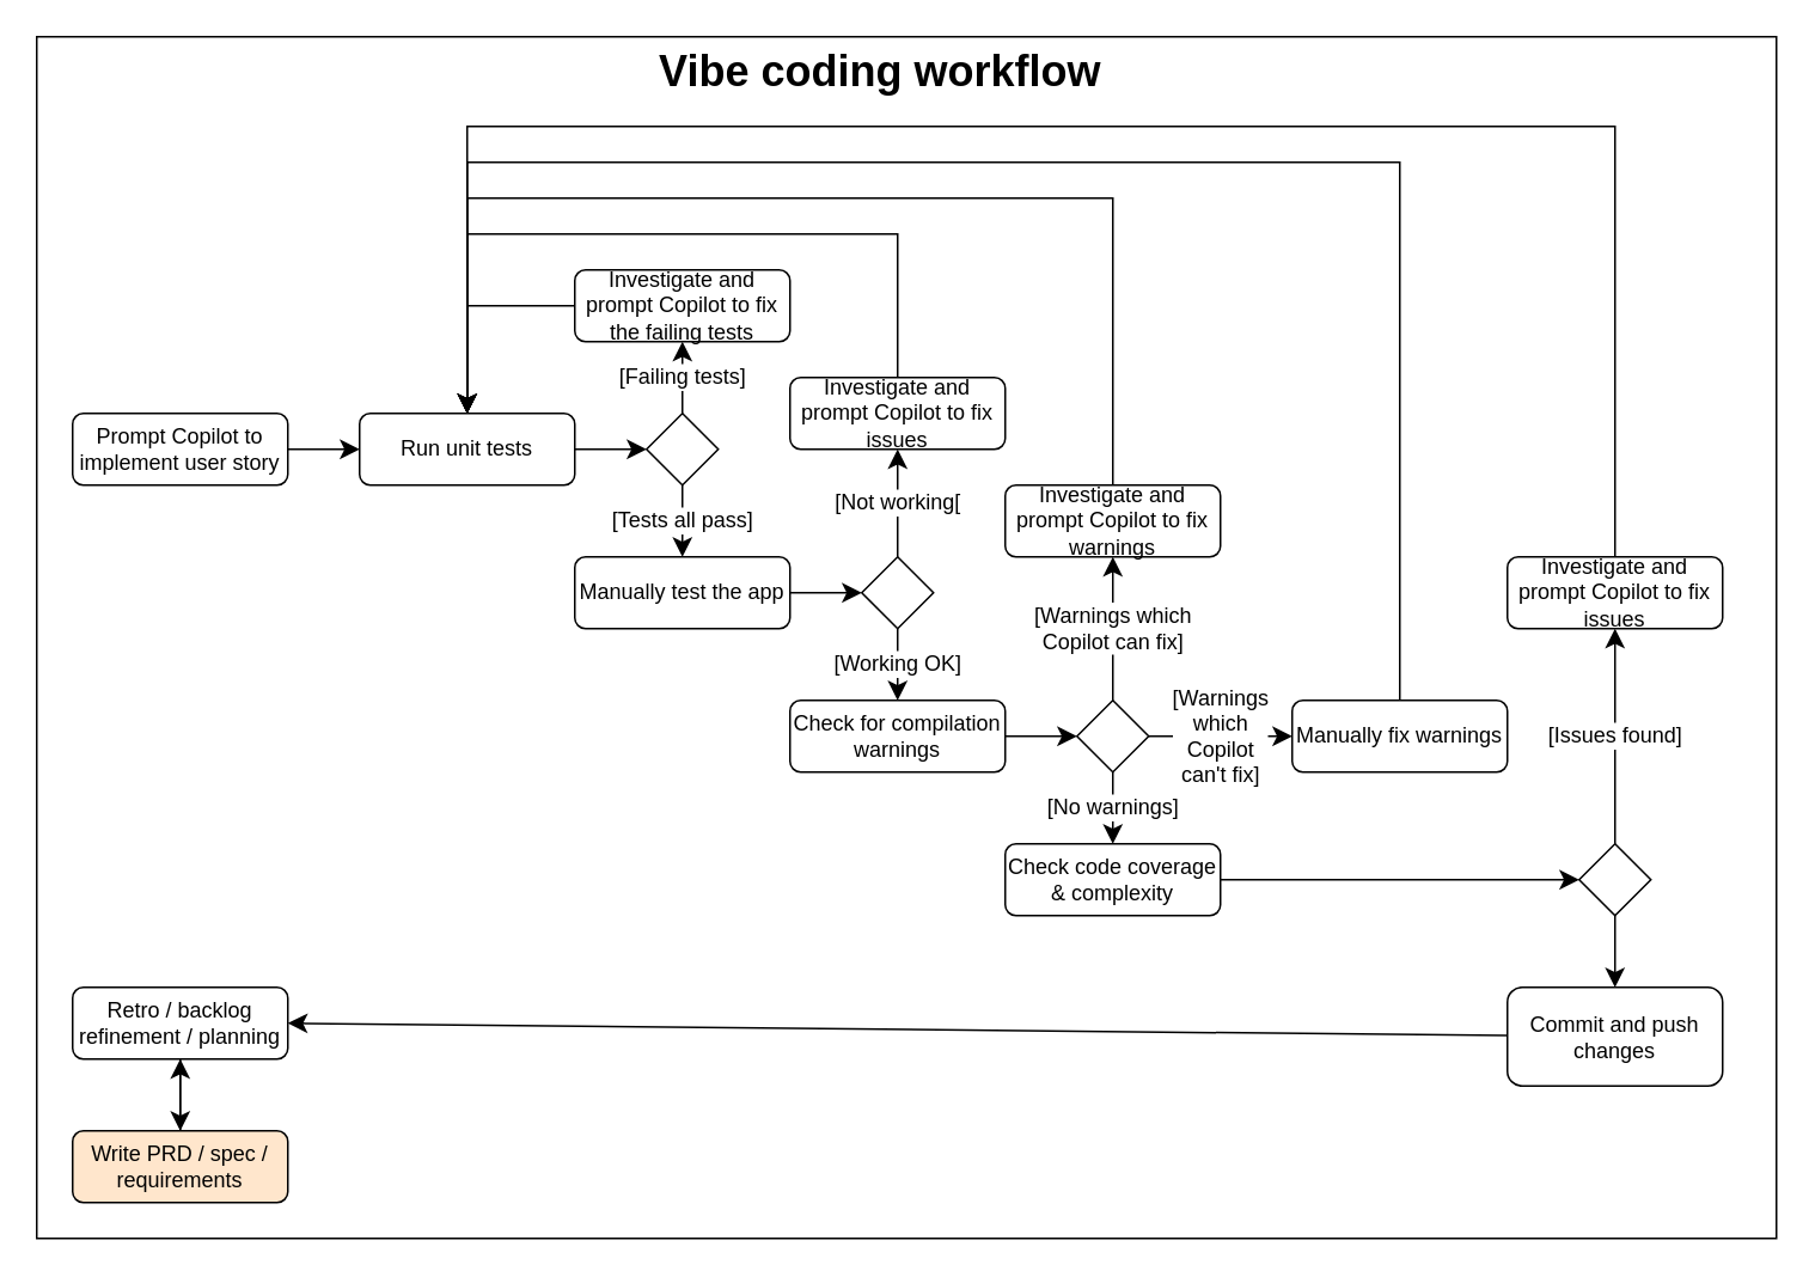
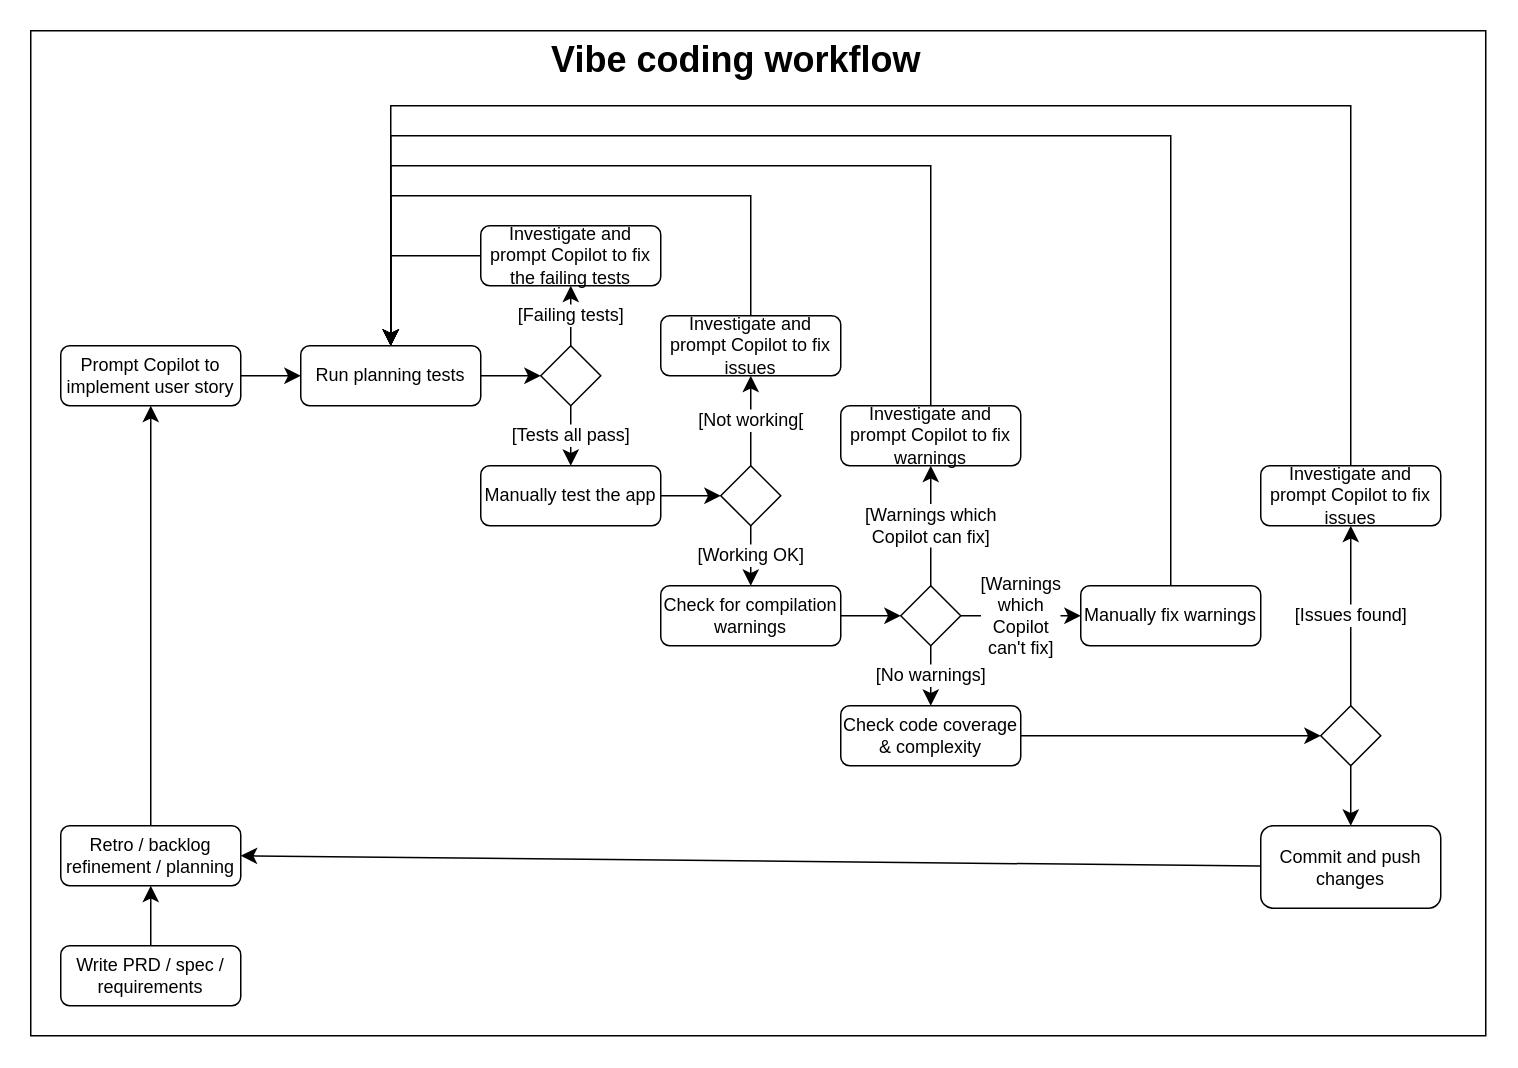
  <mxCell id="0" />
  <mxCell id="1" parent="0" />
  <mxCell id="2" value="" style="rounded=0;whiteSpace=wrap;html=1;" vertex="1" parent="1"><mxGeometry x="20" y="20" width="970" height="670" as="geometry" /></mxCell>
- <mxCell id="3" value="" style="edgeStyle=none;curved=1;rounded=0;orthogonalLoop=1;jettySize=auto;html=1;fontSize=12;startSize=8;endSize=8;" parent="1" source="4" target="41" edge="1"><mxGeometry relative="1" as="geometry" /></mxCell>
+ <mxCell id="3" value="" style="edgeStyle=none;curved=1;rounded=0;orthogonalLoop=1;jettySize=auto;html=1;fontSize=12;startSize=8;endSize=8;" parent="1" source="4" target="6" edge="1"><mxGeometry relative="1" as="geometry" /></mxCell>
  <mxCell id="4" value="Retro / backlog refinement / planning" style="rounded=1;whiteSpace=wrap;html=1;" parent="1" vertex="1"><mxGeometry x="40" y="550" width="120" height="40" as="geometry" /></mxCell>
  <mxCell id="5" value="" style="edgeStyle=none;curved=1;rounded=0;orthogonalLoop=1;jettySize=auto;html=1;fontSize=12;startSize=8;endSize=8;" parent="1" source="6" target="8" edge="1"><mxGeometry relative="1" as="geometry" /></mxCell>
  <mxCell id="6" value="Prompt Copilot to implement user story" style="rounded=1;whiteSpace=wrap;html=1;" parent="1" vertex="1"><mxGeometry x="40" y="230" width="120" height="40" as="geometry" /></mxCell>
  <mxCell id="7" value="" style="edgeStyle=none;curved=1;rounded=0;orthogonalLoop=1;jettySize=auto;html=1;fontSize=12;startSize=8;endSize=8;" parent="1" source="8" target="11" edge="1"><mxGeometry relative="1" as="geometry" /></mxCell>
- <mxCell id="8" value="Run unit tests" style="rounded=1;whiteSpace=wrap;html=1;" parent="1" vertex="1"><mxGeometry x="200" y="230" width="120" height="40" as="geometry" /></mxCell>
+ <mxCell id="8" value="Run planning tests" style="rounded=1;whiteSpace=wrap;html=1;" parent="1" vertex="1"><mxGeometry x="200" y="230" width="120" height="40" as="geometry" /></mxCell>
  <mxCell id="9" value="[Failing tests]" style="edgeStyle=orthogonalEdgeStyle;rounded=0;orthogonalLoop=1;jettySize=auto;html=1;fontSize=12;startSize=8;endSize=8;entryX=0.5;entryY=1;entryDx=0;entryDy=0;exitX=0.5;exitY=0;exitDx=0;exitDy=0;" parent="1" source="11" target="13" edge="1"><mxGeometry relative="1" as="geometry"><mxPoint x="420" y="310" as="targetPoint" /></mxGeometry></mxCell>
  <mxCell id="10" value="[Tests all pass]" style="edgeStyle=orthogonalEdgeStyle;rounded=0;orthogonalLoop=1;jettySize=auto;html=1;fontSize=12;startSize=8;endSize=8;exitX=0.5;exitY=1;exitDx=0;exitDy=0;entryX=0.5;entryY=0;entryDx=0;entryDy=0;" parent="1" source="11" target="15" edge="1"><mxGeometry relative="1" as="geometry" /></mxCell>
  <mxCell id="11" value="" style="rhombus;whiteSpace=wrap;html=1;" parent="1" vertex="1"><mxGeometry x="360" y="230" width="40" height="40" as="geometry" /></mxCell>
  <mxCell id="12" value="" style="edgeStyle=orthogonalEdgeStyle;rounded=0;orthogonalLoop=1;jettySize=auto;html=1;fontSize=12;startSize=8;endSize=8;entryX=0.5;entryY=0;entryDx=0;entryDy=0;exitX=0;exitY=0.5;exitDx=0;exitDy=0;" parent="1" source="13" target="8" edge="1"><mxGeometry relative="1" as="geometry" /></mxCell>
  <mxCell id="13" value="Investigate and prompt Copilot to fix the failing tests" style="rounded=1;whiteSpace=wrap;html=1;" parent="1" vertex="1"><mxGeometry x="320" y="150" width="120" height="40" as="geometry" /></mxCell>
  <mxCell id="14" style="edgeStyle=none;curved=1;rounded=0;orthogonalLoop=1;jettySize=auto;html=1;entryX=0;entryY=0.5;entryDx=0;entryDy=0;fontSize=12;startSize=8;endSize=8;exitX=1;exitY=0.5;exitDx=0;exitDy=0;" parent="1" source="15" target="18" edge="1"><mxGeometry relative="1" as="geometry" /></mxCell>
  <mxCell id="15" value="Manually test the app" style="rounded=1;whiteSpace=wrap;html=1;" parent="1" vertex="1"><mxGeometry x="320" y="310" width="120" height="40" as="geometry" /></mxCell>
  <mxCell id="16" value="[Not working[" style="edgeStyle=none;curved=1;rounded=0;orthogonalLoop=1;jettySize=auto;html=1;entryX=0.5;entryY=1;entryDx=0;entryDy=0;fontSize=12;startSize=8;endSize=8;" parent="1" source="18" target="20" edge="1"><mxGeometry relative="1" as="geometry" /></mxCell>
  <mxCell id="17" value="[Working OK]" style="edgeStyle=none;curved=1;rounded=0;orthogonalLoop=1;jettySize=auto;html=1;fontSize=12;startSize=8;endSize=8;" parent="1" source="18" target="22" edge="1"><mxGeometry relative="1" as="geometry" /></mxCell>
  <mxCell id="18" value="" style="rhombus;whiteSpace=wrap;html=1;" parent="1" vertex="1"><mxGeometry x="480" y="310" width="40" height="40" as="geometry" /></mxCell>
  <mxCell id="19" style="edgeStyle=orthogonalEdgeStyle;rounded=0;orthogonalLoop=1;jettySize=auto;html=1;entryX=0.5;entryY=0;entryDx=0;entryDy=0;fontSize=12;startSize=8;endSize=8;exitX=0.5;exitY=0;exitDx=0;exitDy=0;" parent="1" source="20" target="8" edge="1"><mxGeometry relative="1" as="geometry"><Array as="points"><mxPoint x="500" y="130" /><mxPoint x="260" y="130" /></Array></mxGeometry></mxCell>
  <mxCell id="20" value="Investigate and prompt Copilot to fix issues" style="rounded=1;whiteSpace=wrap;html=1;" parent="1" vertex="1"><mxGeometry x="440" y="210" width="120" height="40" as="geometry" /></mxCell>
  <mxCell id="21" style="edgeStyle=none;curved=1;rounded=0;orthogonalLoop=1;jettySize=auto;html=1;entryX=0;entryY=0.5;entryDx=0;entryDy=0;fontSize=12;startSize=8;endSize=8;" parent="1" source="22" target="26" edge="1"><mxGeometry relative="1" as="geometry" /></mxCell>
  <mxCell id="22" value="Check for compilation warnings" style="rounded=1;whiteSpace=wrap;html=1;" parent="1" vertex="1"><mxGeometry x="440" y="390" width="120" height="40" as="geometry" /></mxCell>
  <mxCell id="23" value="[Warnings which&lt;div&gt;Copilot can fix]&lt;/div&gt;" style="edgeStyle=none;curved=1;rounded=0;orthogonalLoop=1;jettySize=auto;html=1;fontSize=12;startSize=8;endSize=8;" parent="1" source="26" target="27" edge="1"><mxGeometry relative="1" as="geometry" /></mxCell>
  <mxCell id="24" value="[Warnings&lt;div&gt;which&lt;/div&gt;&lt;div&gt;Copilot&lt;/div&gt;&lt;div&gt;can't fix]&lt;/div&gt;" style="edgeStyle=none;curved=1;rounded=0;orthogonalLoop=1;jettySize=auto;html=1;entryX=0;entryY=0.5;entryDx=0;entryDy=0;fontSize=12;startSize=8;endSize=8;" parent="1" source="26" target="29" edge="1"><mxGeometry relative="1" as="geometry" /></mxCell>
  <mxCell id="25" value="[No warnings]" style="edgeStyle=none;curved=1;rounded=0;orthogonalLoop=1;jettySize=auto;html=1;entryX=0.5;entryY=0;entryDx=0;entryDy=0;fontSize=12;startSize=8;endSize=8;" parent="1" source="26" target="32" edge="1"><mxGeometry relative="1" as="geometry" /></mxCell>
  <mxCell id="26" value="" style="rhombus;whiteSpace=wrap;html=1;" parent="1" vertex="1"><mxGeometry x="600" y="390" width="40" height="40" as="geometry" /></mxCell>
  <mxCell id="27" value="Investigate and prompt Copilot to fix warnings" style="rounded=1;whiteSpace=wrap;html=1;" parent="1" vertex="1"><mxGeometry x="560" y="270" width="120" height="40" as="geometry" /></mxCell>
  <mxCell id="28" style="edgeStyle=orthogonalEdgeStyle;rounded=0;orthogonalLoop=1;jettySize=auto;html=1;entryX=0.5;entryY=0;entryDx=0;entryDy=0;fontSize=12;startSize=8;endSize=8;exitX=0.5;exitY=0;exitDx=0;exitDy=0;" parent="1" source="27" target="8" edge="1"><mxGeometry relative="1" as="geometry"><mxPoint x="510" y="220" as="sourcePoint" /><mxPoint x="270" y="240" as="targetPoint" /><Array as="points"><mxPoint x="620" y="110" /><mxPoint x="260" y="110" /></Array></mxGeometry></mxCell>
  <mxCell id="29" value="Manually fix warnings" style="rounded=1;whiteSpace=wrap;html=1;" parent="1" vertex="1"><mxGeometry x="720" y="390" width="120" height="40" as="geometry" /></mxCell>
  <mxCell id="30" style="edgeStyle=orthogonalEdgeStyle;rounded=0;orthogonalLoop=1;jettySize=auto;html=1;entryX=0.5;entryY=0;entryDx=0;entryDy=0;fontSize=12;startSize=8;endSize=8;exitX=0.5;exitY=0;exitDx=0;exitDy=0;" parent="1" source="29" target="8" edge="1"><mxGeometry relative="1" as="geometry"><mxPoint x="630" y="280" as="sourcePoint" /><mxPoint x="270" y="240" as="targetPoint" /><Array as="points"><mxPoint x="780" y="90" /><mxPoint x="260" y="90" /></Array></mxGeometry></mxCell>
  <mxCell id="31" style="edgeStyle=none;curved=1;rounded=0;orthogonalLoop=1;jettySize=auto;html=1;entryX=0;entryY=0.5;entryDx=0;entryDy=0;fontSize=12;startSize=8;endSize=8;" parent="1" source="32" target="35" edge="1"><mxGeometry relative="1" as="geometry" /></mxCell>
  <mxCell id="32" value="Check code coverage &amp;amp; complexity" style="rounded=1;whiteSpace=wrap;html=1;" parent="1" vertex="1"><mxGeometry x="560" y="470" width="120" height="40" as="geometry" /></mxCell>
  <mxCell id="33" value="[Issues found]" style="edgeStyle=none;curved=1;rounded=0;orthogonalLoop=1;jettySize=auto;html=1;entryX=0.5;entryY=1;entryDx=0;entryDy=0;fontSize=12;startSize=8;endSize=8;" parent="1" source="35" target="37" edge="1"><mxGeometry relative="1" as="geometry" /></mxCell>
  <mxCell id="34" style="edgeStyle=none;curved=1;rounded=0;orthogonalLoop=1;jettySize=auto;html=1;entryX=0.5;entryY=0;entryDx=0;entryDy=0;fontSize=12;startSize=8;endSize=8;" parent="1" source="35" target="39" edge="1"><mxGeometry relative="1" as="geometry" /></mxCell>
  <mxCell id="35" value="" style="rhombus;whiteSpace=wrap;html=1;" parent="1" vertex="1"><mxGeometry x="880" y="470" width="40" height="40" as="geometry" /></mxCell>
  <mxCell id="36" style="edgeStyle=orthogonalEdgeStyle;rounded=0;orthogonalLoop=1;jettySize=auto;html=1;entryX=0.5;entryY=0;entryDx=0;entryDy=0;fontSize=12;startSize=8;endSize=8;exitX=0.5;exitY=0;exitDx=0;exitDy=0;" parent="1" source="37" target="8" edge="1"><mxGeometry relative="1" as="geometry"><mxPoint x="900" y="310" as="sourcePoint" /><mxPoint x="270" y="240" as="targetPoint" /><Array as="points"><mxPoint x="900" y="70" /><mxPoint x="260" y="70" /></Array></mxGeometry></mxCell>
  <mxCell id="37" value="Investigate and prompt Copilot to fix issues" style="rounded=1;whiteSpace=wrap;html=1;" parent="1" vertex="1"><mxGeometry x="840" y="310" width="120" height="40" as="geometry" /></mxCell>
  <mxCell id="38" style="edgeStyle=none;curved=1;rounded=0;orthogonalLoop=1;jettySize=auto;html=1;entryX=1;entryY=0.5;entryDx=0;entryDy=0;fontSize=12;startSize=8;endSize=8;" parent="1" source="39" target="4" edge="1"><mxGeometry relative="1" as="geometry" /></mxCell>
  <mxCell id="39" value="Commit and push changes" style="rounded=1;whiteSpace=wrap;html=1;" parent="1" vertex="1"><mxGeometry x="840" y="550" width="120" height="55" as="geometry" /></mxCell>
  <mxCell id="40" style="edgeStyle=none;curved=1;rounded=0;orthogonalLoop=1;jettySize=auto;html=1;fontSize=12;startSize=8;endSize=8;" parent="1" source="41" edge="1"><mxGeometry relative="1" as="geometry"><mxPoint x="100" y="590" as="targetPoint" /></mxGeometry></mxCell>
- <mxCell id="41" value="Write PRD / spec / requirements" style="rounded=1;whiteSpace=wrap;html=1;fillColor=#ffe6cc;" parent="1" vertex="1"><mxGeometry x="40" y="630" width="120" height="40" as="geometry" /></mxCell>
+ <mxCell id="41" value="Write PRD / spec / requirements" style="rounded=1;whiteSpace=wrap;html=1;" parent="1" vertex="1"><mxGeometry x="40" y="630" width="120" height="40" as="geometry" /></mxCell>
  <mxCell id="42" value="Vibe coding workflow" style="text;strokeColor=none;fillColor=none;html=1;fontSize=24;fontStyle=1;verticalAlign=middle;align=center;" parent="1" vertex="1"><mxGeometry x="350" y="20" width="280" height="40" as="geometry" /></mxCell>
